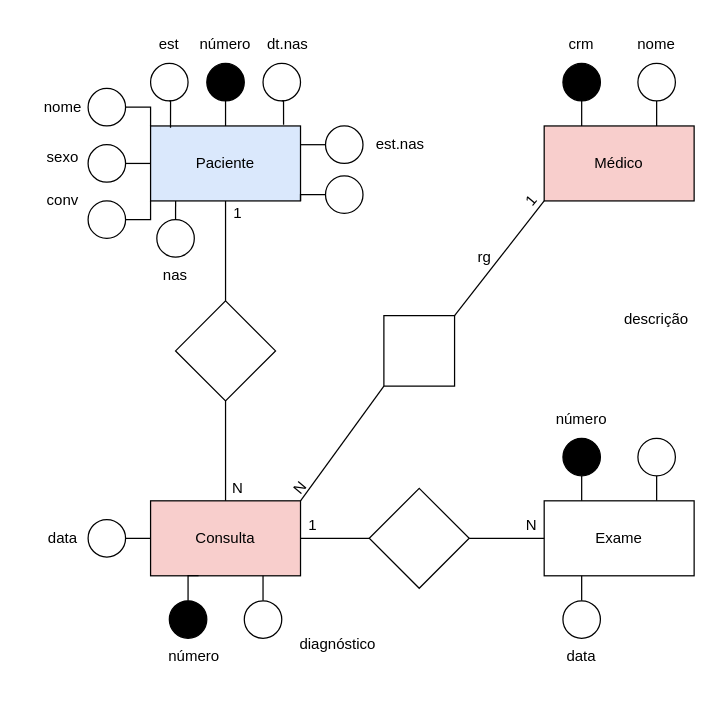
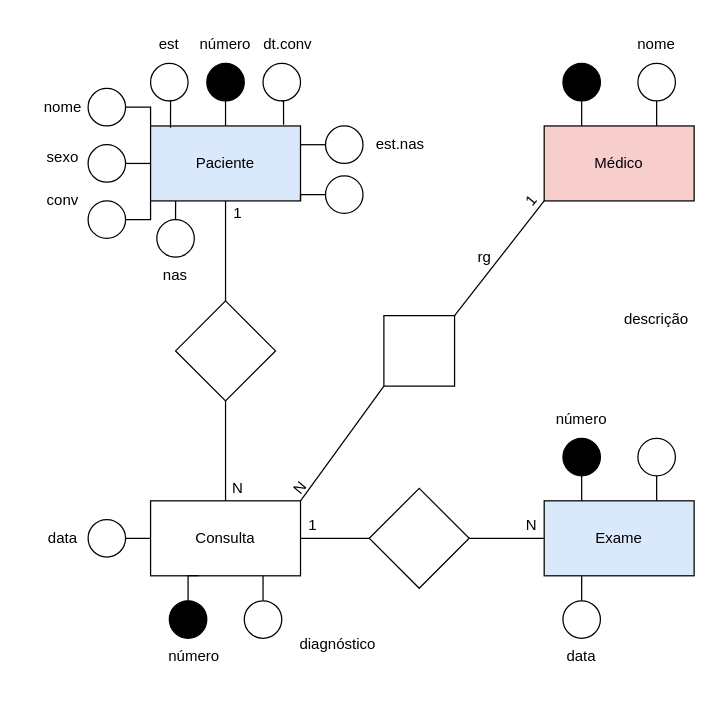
  <mxCell id="0" />
  <mxCell id="1" parent="0" />
  <mxCell id="2" style="edgeStyle=orthogonalEdgeStyle;rounded=0;orthogonalLoop=1;jettySize=auto;html=1;exitX=0.5;exitY=1;exitDx=0;exitDy=0;entryX=0.5;entryY=0;entryDx=0;entryDy=0;endArrow=none;endFill=0;" edge="1" parent="1" source="3" target="12"><mxGeometry relative="1" as="geometry" /></mxCell>
  <mxCell id="3" value="Paciente" style="rounded=0;whiteSpace=wrap;html=1;fillColor=#dae8fc;" vertex="1" parent="1"><mxGeometry x="120" y="100" width="120" height="60" as="geometry" /></mxCell>
  <mxCell id="4" value="Médico" style="rounded=0;whiteSpace=wrap;html=1;fillColor=#f8cecc;" vertex="1" parent="1"><mxGeometry x="435" y="100" width="120" height="60" as="geometry" /></mxCell>
  <mxCell id="5" style="edgeStyle=orthogonalEdgeStyle;rounded=0;orthogonalLoop=1;jettySize=auto;html=1;exitX=1;exitY=0.5;exitDx=0;exitDy=0;entryX=0;entryY=0.5;entryDx=0;entryDy=0;endArrow=none;endFill=0;" edge="1" parent="1" source="6" target="10"><mxGeometry relative="1" as="geometry" /></mxCell>
- <mxCell id="6" value="Consulta" style="rounded=0;whiteSpace=wrap;html=1;fillColor=#f8cecc;" vertex="1" parent="1"><mxGeometry x="120" y="400" width="120" height="60" as="geometry" /></mxCell>
- <mxCell id="7" value="Exame" style="rounded=0;whiteSpace=wrap;html=1;" vertex="1" parent="1"><mxGeometry x="435" y="400" width="120" height="60" as="geometry" /></mxCell>
+ <mxCell id="6" value="Consulta" style="rounded=0;whiteSpace=wrap;html=1;" vertex="1" parent="1"><mxGeometry x="120" y="400" width="120" height="60" as="geometry" /></mxCell>
+ <mxCell id="7" value="Exame" style="rounded=0;whiteSpace=wrap;html=1;fillColor=#dae8fc;" vertex="1" parent="1"><mxGeometry x="435" y="400" width="120" height="60" as="geometry" /></mxCell>
  <mxCell id="8" value="" style="rhombus;whiteSpace=wrap;html=1;rotation=45;" vertex="1" parent="1"><mxGeometry x="295" y="240" width="80" height="80" as="geometry" /></mxCell>
  <mxCell id="9" style="edgeStyle=orthogonalEdgeStyle;rounded=0;orthogonalLoop=1;jettySize=auto;html=1;exitX=1;exitY=0.5;exitDx=0;exitDy=0;entryX=0;entryY=0.5;entryDx=0;entryDy=0;endArrow=none;endFill=0;" edge="1" parent="1" source="10" target="7"><mxGeometry relative="1" as="geometry" /></mxCell>
  <mxCell id="10" value="" style="rhombus;whiteSpace=wrap;html=1;" vertex="1" parent="1"><mxGeometry x="295" y="390" width="80" height="80" as="geometry" /></mxCell>
  <mxCell id="11" style="edgeStyle=orthogonalEdgeStyle;rounded=0;orthogonalLoop=1;jettySize=auto;html=1;exitX=0.5;exitY=1;exitDx=0;exitDy=0;entryX=0.5;entryY=0;entryDx=0;entryDy=0;endArrow=none;endFill=0;" edge="1" parent="1" source="12" target="6"><mxGeometry relative="1" as="geometry" /></mxCell>
  <mxCell id="12" value="" style="rhombus;whiteSpace=wrap;html=1;" vertex="1" parent="1"><mxGeometry x="140" y="240" width="80" height="80" as="geometry" /></mxCell>
  <mxCell id="13" value="" style="endArrow=none;html=1;rounded=0;entryX=0.5;entryY=1;entryDx=0;entryDy=0;" edge="1" parent="1" target="8"><mxGeometry width="50" height="50" relative="1" as="geometry"><mxPoint x="240" y="400" as="sourcePoint" /><mxPoint x="290" y="350" as="targetPoint" /></mxGeometry></mxCell>
  <mxCell id="14" value="" style="endArrow=none;html=1;rounded=0;exitX=0.5;exitY=0;exitDx=0;exitDy=0;" edge="1" parent="1" source="8"><mxGeometry width="50" height="50" relative="1" as="geometry"><mxPoint x="355" y="260" as="sourcePoint" /><mxPoint x="435" y="160" as="targetPoint" /></mxGeometry></mxCell>
  <mxCell id="15" value="N" style="text;html=1;align=center;verticalAlign=middle;whiteSpace=wrap;rounded=0;" vertex="1" parent="1"><mxGeometry x="180" y="380" width="20" height="20" as="geometry" /></mxCell>
  <mxCell id="16" value="1" style="text;html=1;align=center;verticalAlign=middle;whiteSpace=wrap;rounded=0;" vertex="1" parent="1"><mxGeometry x="240" y="410" width="20" height="20" as="geometry" /></mxCell>
  <mxCell id="17" value="N" style="text;html=1;align=center;verticalAlign=middle;whiteSpace=wrap;rounded=0;rotation=-50;" vertex="1" parent="1"><mxGeometry x="230" y="380" width="20" height="20" as="geometry" /></mxCell>
  <mxCell id="18" value="1" style="text;html=1;align=center;verticalAlign=middle;whiteSpace=wrap;rounded=0;" vertex="1" parent="1"><mxGeometry x="180" y="160" width="20" height="20" as="geometry" /></mxCell>
  <mxCell id="19" value="1" style="text;html=1;align=center;verticalAlign=middle;whiteSpace=wrap;rounded=0;rotation=-50;" vertex="1" parent="1"><mxGeometry x="415" y="150" width="20" height="20" as="geometry" /></mxCell>
  <mxCell id="20" value="N" style="text;html=1;align=center;verticalAlign=middle;whiteSpace=wrap;rounded=0;" vertex="1" parent="1"><mxGeometry x="415" y="410" width="20" height="20" as="geometry" /></mxCell>
  <mxCell id="21" style="edgeStyle=orthogonalEdgeStyle;rounded=0;orthogonalLoop=1;jettySize=auto;html=1;exitX=0.5;exitY=1;exitDx=0;exitDy=0;entryX=0.25;entryY=0;entryDx=0;entryDy=0;endArrow=none;endFill=0;" edge="1" parent="1" source="22" target="4"><mxGeometry relative="1" as="geometry" /></mxCell>
  <mxCell id="22" value="" style="ellipse;whiteSpace=wrap;html=1;aspect=fixed;fillColor=#000000;" vertex="1" parent="1"><mxGeometry x="450" y="50" width="30" height="30" as="geometry" /></mxCell>
  <mxCell id="23" style="edgeStyle=orthogonalEdgeStyle;rounded=0;orthogonalLoop=1;jettySize=auto;html=1;exitX=0.5;exitY=1;exitDx=0;exitDy=0;entryX=0.75;entryY=0;entryDx=0;entryDy=0;endArrow=none;endFill=0;" edge="1" parent="1" source="24" target="4"><mxGeometry relative="1" as="geometry" /></mxCell>
  <mxCell id="24" value="" style="ellipse;whiteSpace=wrap;html=1;aspect=fixed;" vertex="1" parent="1"><mxGeometry x="510" y="50" width="30" height="30" as="geometry" /></mxCell>
  <mxCell id="25" style="edgeStyle=orthogonalEdgeStyle;rounded=0;orthogonalLoop=1;jettySize=auto;html=1;exitX=0.5;exitY=1;exitDx=0;exitDy=0;entryX=0.5;entryY=0;entryDx=0;entryDy=0;endArrow=none;endFill=0;" edge="1" parent="1" source="26" target="3"><mxGeometry relative="1" as="geometry" /></mxCell>
  <mxCell id="26" value="" style="ellipse;whiteSpace=wrap;html=1;aspect=fixed;fillColor=#000000;" vertex="1" parent="1"><mxGeometry x="165" y="50" width="30" height="30" as="geometry" /></mxCell>
  <mxCell id="27" value="" style="ellipse;whiteSpace=wrap;html=1;aspect=fixed;fillColor=#000000;" vertex="1" parent="1"><mxGeometry x="135" y="480" width="30" height="30" as="geometry" /></mxCell>
  <mxCell id="28" style="edgeStyle=orthogonalEdgeStyle;rounded=0;orthogonalLoop=1;jettySize=auto;html=1;exitX=0.5;exitY=0;exitDx=0;exitDy=0;entryX=0.75;entryY=1;entryDx=0;entryDy=0;endArrow=none;endFill=0;" edge="1" parent="1" source="29" target="6"><mxGeometry relative="1" as="geometry" /></mxCell>
  <mxCell id="29" value="" style="ellipse;whiteSpace=wrap;html=1;aspect=fixed;" vertex="1" parent="1"><mxGeometry x="195" y="480" width="30" height="30" as="geometry" /></mxCell>
  <mxCell id="30" style="edgeStyle=orthogonalEdgeStyle;rounded=0;orthogonalLoop=1;jettySize=auto;html=1;exitX=1;exitY=0.5;exitDx=0;exitDy=0;endArrow=none;endFill=0;" edge="1" parent="1" source="31" target="6"><mxGeometry relative="1" as="geometry" /></mxCell>
  <mxCell id="31" value="" style="ellipse;whiteSpace=wrap;html=1;aspect=fixed;" vertex="1" parent="1"><mxGeometry x="70" y="415" width="30" height="30" as="geometry" /></mxCell>
  <mxCell id="32" style="edgeStyle=orthogonalEdgeStyle;rounded=0;orthogonalLoop=1;jettySize=auto;html=1;exitX=0.5;exitY=0;exitDx=0;exitDy=0;entryX=0.25;entryY=1;entryDx=0;entryDy=0;endArrow=none;endFill=0;" edge="1" parent="1" source="33" target="7"><mxGeometry relative="1" as="geometry" /></mxCell>
  <mxCell id="33" value="" style="ellipse;whiteSpace=wrap;html=1;aspect=fixed;" vertex="1" parent="1"><mxGeometry x="450" y="480" width="30" height="30" as="geometry" /></mxCell>
  <mxCell id="34" style="edgeStyle=orthogonalEdgeStyle;rounded=0;orthogonalLoop=1;jettySize=auto;html=1;exitX=0.5;exitY=1;exitDx=0;exitDy=0;entryX=0.75;entryY=0;entryDx=0;entryDy=0;endArrow=none;endFill=0;" edge="1" parent="1" source="35" target="7"><mxGeometry relative="1" as="geometry" /></mxCell>
  <mxCell id="35" value="" style="ellipse;whiteSpace=wrap;html=1;aspect=fixed;" vertex="1" parent="1"><mxGeometry x="510" y="350" width="30" height="30" as="geometry" /></mxCell>
  <mxCell id="36" style="edgeStyle=orthogonalEdgeStyle;rounded=0;orthogonalLoop=1;jettySize=auto;html=1;exitX=0.5;exitY=1;exitDx=0;exitDy=0;entryX=0.25;entryY=0;entryDx=0;entryDy=0;endArrow=none;endFill=0;" edge="1" parent="1" source="37" target="7"><mxGeometry relative="1" as="geometry" /></mxCell>
  <mxCell id="37" value="" style="ellipse;whiteSpace=wrap;html=1;aspect=fixed;fillColor=#000000;" vertex="1" parent="1"><mxGeometry x="450" y="350" width="30" height="30" as="geometry" /></mxCell>
  <mxCell id="38" value="número" style="text;html=1;align=center;verticalAlign=middle;whiteSpace=wrap;rounded=0;" vertex="1" parent="1"><mxGeometry x="150" y="20" width="60" height="30" as="geometry" /></mxCell>
- <mxCell id="39" value="crm" style="text;html=1;align=center;verticalAlign=middle;whiteSpace=wrap;rounded=0;" vertex="1" parent="1"><mxGeometry x="435" y="20" width="60" height="30" as="geometry" /></mxCell>
  <mxCell id="40" value="número" style="text;html=1;align=center;verticalAlign=middle;whiteSpace=wrap;rounded=0;" vertex="1" parent="1"><mxGeometry x="125" y="510" width="60" height="30" as="geometry" /></mxCell>
  <mxCell id="41" value="nome" style="text;html=1;align=center;verticalAlign=middle;whiteSpace=wrap;rounded=0;" vertex="1" parent="1"><mxGeometry x="495" y="20" width="60" height="30" as="geometry" /></mxCell>
  <mxCell id="42" value="número" style="text;html=1;align=center;verticalAlign=middle;whiteSpace=wrap;rounded=0;" vertex="1" parent="1"><mxGeometry x="435" y="320" width="60" height="30" as="geometry" /></mxCell>
  <mxCell id="43" value="data" style="text;html=1;align=center;verticalAlign=middle;whiteSpace=wrap;rounded=0;" vertex="1" parent="1"><mxGeometry x="435" y="510" width="60" height="30" as="geometry" /></mxCell>
  <mxCell id="44" value="data" style="text;html=1;align=center;verticalAlign=middle;whiteSpace=wrap;rounded=0;" vertex="1" parent="1"><mxGeometry x="20" y="415" width="60" height="30" as="geometry" /></mxCell>
  <mxCell id="45" value="descrição" style="text;html=1;align=center;verticalAlign=middle;whiteSpace=wrap;rounded=0;" vertex="1" parent="1"><mxGeometry x="495" y="240" width="60" height="30" as="geometry" /></mxCell>
  <mxCell id="46" value="diagnóstico" style="text;html=1;align=center;verticalAlign=middle;whiteSpace=wrap;rounded=0;" vertex="1" parent="1"><mxGeometry x="240" y="500" width="60" height="30" as="geometry" /></mxCell>
  <mxCell id="47" value="nome" style="text;html=1;align=center;verticalAlign=middle;whiteSpace=wrap;rounded=0;" vertex="1" parent="1"><mxGeometry x="20" y="70" width="60" height="30" as="geometry" /></mxCell>
  <mxCell id="48" value="sexo" style="text;html=1;align=center;verticalAlign=middle;whiteSpace=wrap;rounded=0;" vertex="1" parent="1"><mxGeometry x="20" y="110" width="60" height="30" as="geometry" /></mxCell>
  <mxCell id="49" value="est" style="text;html=1;align=center;verticalAlign=middle;whiteSpace=wrap;rounded=0;" vertex="1" parent="1"><mxGeometry x="105" y="20" width="60" height="30" as="geometry" /></mxCell>
  <mxCell id="50" value="nas" style="text;html=1;align=center;verticalAlign=middle;whiteSpace=wrap;rounded=0;" vertex="1" parent="1"><mxGeometry x="110" y="205" width="60" height="30" as="geometry" /></mxCell>
- <mxCell id="51" value="dt.nas" style="text;html=1;align=center;verticalAlign=middle;whiteSpace=wrap;rounded=0;" vertex="1" parent="1"><mxGeometry x="200" y="20" width="60" height="30" as="geometry" /></mxCell>
+ <mxCell id="51" value="dt.conv" style="text;html=1;align=center;verticalAlign=middle;whiteSpace=wrap;rounded=0;" vertex="1" parent="1"><mxGeometry x="200" y="20" width="60" height="30" as="geometry" /></mxCell>
  <mxCell id="52" value="conv" style="text;html=1;align=center;verticalAlign=middle;whiteSpace=wrap;rounded=0;" vertex="1" parent="1"><mxGeometry x="20" y="145" width="60" height="30" as="geometry" /></mxCell>
  <mxCell id="53" value="" style="ellipse;whiteSpace=wrap;html=1;aspect=fixed;" vertex="1" parent="1"><mxGeometry x="120" y="50" width="30" height="30" as="geometry" /></mxCell>
  <mxCell id="54" value="" style="ellipse;whiteSpace=wrap;html=1;aspect=fixed;" vertex="1" parent="1"><mxGeometry x="210" y="50" width="30" height="30" as="geometry" /></mxCell>
  <mxCell id="55" style="edgeStyle=orthogonalEdgeStyle;rounded=0;orthogonalLoop=1;jettySize=auto;html=1;exitX=1;exitY=0.5;exitDx=0;exitDy=0;entryX=0;entryY=0.5;entryDx=0;entryDy=0;endArrow=none;endFill=0;" edge="1" parent="1" source="56" target="3"><mxGeometry relative="1" as="geometry" /></mxCell>
  <mxCell id="56" value="" style="ellipse;whiteSpace=wrap;html=1;aspect=fixed;" vertex="1" parent="1"><mxGeometry x="70" y="115" width="30" height="30" as="geometry" /></mxCell>
  <mxCell id="57" style="edgeStyle=orthogonalEdgeStyle;rounded=0;orthogonalLoop=1;jettySize=auto;html=1;exitX=1;exitY=0.5;exitDx=0;exitDy=0;entryX=0;entryY=1;entryDx=0;entryDy=0;endArrow=none;endFill=0;" edge="1" parent="1" source="58" target="3"><mxGeometry relative="1" as="geometry" /></mxCell>
  <mxCell id="58" value="" style="ellipse;whiteSpace=wrap;html=1;aspect=fixed;" vertex="1" parent="1"><mxGeometry x="70" y="160" width="30" height="30" as="geometry" /></mxCell>
  <mxCell id="59" style="edgeStyle=orthogonalEdgeStyle;rounded=0;orthogonalLoop=1;jettySize=auto;html=1;exitX=1;exitY=0.5;exitDx=0;exitDy=0;entryX=0;entryY=0;entryDx=0;entryDy=0;endArrow=none;endFill=0;" edge="1" parent="1" source="60" target="3"><mxGeometry relative="1" as="geometry" /></mxCell>
  <mxCell id="60" value="" style="ellipse;whiteSpace=wrap;html=1;aspect=fixed;" vertex="1" parent="1"><mxGeometry x="70" y="70" width="30" height="30" as="geometry" /></mxCell>
  <mxCell id="61" value="" style="ellipse;whiteSpace=wrap;html=1;aspect=fixed;" vertex="1" parent="1"><mxGeometry x="125" y="175" width="30" height="30" as="geometry" /></mxCell>
  <mxCell id="62" style="edgeStyle=orthogonalEdgeStyle;rounded=0;orthogonalLoop=1;jettySize=auto;html=1;exitX=0.5;exitY=0;exitDx=0;exitDy=0;entryX=0.32;entryY=0.997;entryDx=0;entryDy=0;entryPerimeter=0;endArrow=none;endFill=0;" edge="1" parent="1" source="27" target="6"><mxGeometry relative="1" as="geometry"><Array as="points"><mxPoint x="150" y="460" /></Array></mxGeometry></mxCell>
  <mxCell id="63" style="edgeStyle=orthogonalEdgeStyle;rounded=0;orthogonalLoop=1;jettySize=auto;html=1;exitX=0.5;exitY=1;exitDx=0;exitDy=0;entryX=0.887;entryY=-0.017;entryDx=0;entryDy=0;entryPerimeter=0;endArrow=none;endFill=0;" edge="1" parent="1" source="54" target="3"><mxGeometry relative="1" as="geometry" /></mxCell>
  <mxCell id="64" style="edgeStyle=orthogonalEdgeStyle;rounded=0;orthogonalLoop=1;jettySize=auto;html=1;exitX=0.5;exitY=1;exitDx=0;exitDy=0;entryX=0.133;entryY=0.023;entryDx=0;entryDy=0;entryPerimeter=0;endArrow=none;endFill=0;" edge="1" parent="1" source="53" target="3"><mxGeometry relative="1" as="geometry" /></mxCell>
  <mxCell id="65" style="edgeStyle=orthogonalEdgeStyle;rounded=0;orthogonalLoop=1;jettySize=auto;html=1;exitX=0.5;exitY=0;exitDx=0;exitDy=0;entryX=0.167;entryY=1;entryDx=0;entryDy=0;entryPerimeter=0;endArrow=none;endFill=0;" edge="1" parent="1" source="61" target="3"><mxGeometry relative="1" as="geometry" /></mxCell>
  <mxCell id="66" style="edgeStyle=orthogonalEdgeStyle;rounded=0;orthogonalLoop=1;jettySize=auto;html=1;exitX=0;exitY=0.5;exitDx=0;exitDy=0;entryX=1;entryY=1;entryDx=0;entryDy=0;endArrow=none;endFill=0;" edge="1" parent="1" source="67" target="3"><mxGeometry relative="1" as="geometry" /></mxCell>
  <mxCell id="67" value="" style="ellipse;whiteSpace=wrap;html=1;aspect=fixed;" vertex="1" parent="1"><mxGeometry x="260" y="140" width="30" height="30" as="geometry" /></mxCell>
  <mxCell id="68" style="edgeStyle=orthogonalEdgeStyle;rounded=0;orthogonalLoop=1;jettySize=auto;html=1;exitX=0;exitY=0.5;exitDx=0;exitDy=0;entryX=1;entryY=0.25;entryDx=0;entryDy=0;endArrow=none;endFill=0;" edge="1" parent="1" source="69" target="3"><mxGeometry relative="1" as="geometry" /></mxCell>
  <mxCell id="69" value="" style="ellipse;whiteSpace=wrap;html=1;aspect=fixed;" vertex="1" parent="1"><mxGeometry x="260" y="100" width="30" height="30" as="geometry" /></mxCell>
  <mxCell id="70" value="est.nas" style="text;html=1;align=center;verticalAlign=middle;whiteSpace=wrap;rounded=0;" vertex="1" parent="1"><mxGeometry x="290" y="100" width="60" height="30" as="geometry" /></mxCell>
  <mxCell id="71" value="rg" style="text;html=1;align=center;verticalAlign=middle;whiteSpace=wrap;rounded=0;" vertex="1" parent="1"><mxGeometry x="375" y="195" width="25" height="20" as="geometry" /></mxCell>
